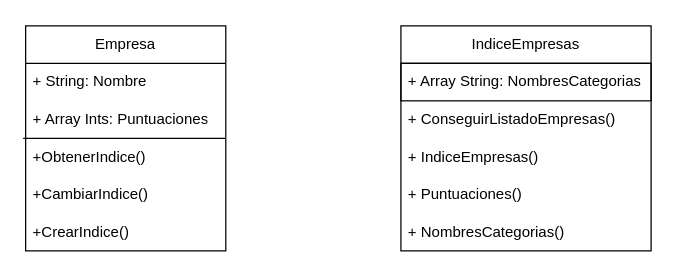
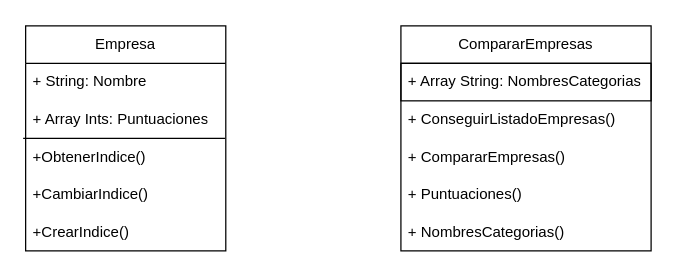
  <mxCell id="0" />
  <mxCell id="1" parent="0" />
- <mxCell id="2" value="IndiceEmpresas" style="swimlane;fontStyle=0;childLayout=stackLayout;horizontal=1;startSize=30;horizontalStack=0;resizeParent=1;resizeParentMax=0;resizeLast=0;collapsible=1;marginBottom=0;whiteSpace=wrap;html=1;" vertex="1" parent="1"><mxGeometry x="320" y="20" width="200" height="180" as="geometry" /></mxCell>
+ <mxCell id="2" value="CompararEmpresas" style="swimlane;fontStyle=0;childLayout=stackLayout;horizontal=1;startSize=30;horizontalStack=0;resizeParent=1;resizeParentMax=0;resizeLast=0;collapsible=1;marginBottom=0;whiteSpace=wrap;html=1;" vertex="1" parent="1"><mxGeometry x="320" y="20" width="200" height="180" as="geometry" /></mxCell>
  <mxCell id="3" value="+ Array String: NombresCategorias" style="text;strokeColor=default;fillColor=none;align=left;verticalAlign=middle;spacingLeft=4;spacingRight=4;overflow=hidden;points=[[0,0.5],[1,0.5]];portConstraint=eastwest;rotatable=0;whiteSpace=wrap;html=1;" vertex="1" parent="2"><mxGeometry y="30" width="200" height="30" as="geometry" /></mxCell>
  <mxCell id="4" value="+ ConseguirListadoEmpresas()" style="text;strokeColor=none;fillColor=none;align=left;verticalAlign=middle;spacingLeft=4;spacingRight=4;overflow=hidden;points=[[0,0.5],[1,0.5]];portConstraint=eastwest;rotatable=0;whiteSpace=wrap;html=1;" vertex="1" parent="2"><mxGeometry y="60" width="200" height="30" as="geometry" /></mxCell>
- <mxCell id="5" value="+ IndiceEmpresas()" style="text;strokeColor=none;fillColor=none;align=left;verticalAlign=middle;spacingLeft=4;spacingRight=4;overflow=hidden;points=[[0,0.5],[1,0.5]];portConstraint=eastwest;rotatable=0;whiteSpace=wrap;html=1;" vertex="1" parent="2"><mxGeometry y="90" width="200" height="30" as="geometry" /></mxCell>
+ <mxCell id="5" value="+ CompararEmpresas()" style="text;strokeColor=none;fillColor=none;align=left;verticalAlign=middle;spacingLeft=4;spacingRight=4;overflow=hidden;points=[[0,0.5],[1,0.5]];portConstraint=eastwest;rotatable=0;whiteSpace=wrap;html=1;" vertex="1" parent="2"><mxGeometry y="90" width="200" height="30" as="geometry" /></mxCell>
  <mxCell id="6" value="+ Puntuaciones()" style="text;strokeColor=none;fillColor=none;align=left;verticalAlign=middle;spacingLeft=4;spacingRight=4;overflow=hidden;points=[[0,0.5],[1,0.5]];portConstraint=eastwest;rotatable=0;whiteSpace=wrap;html=1;" vertex="1" parent="2"><mxGeometry y="120" width="200" height="30" as="geometry" /></mxCell>
  <mxCell id="7" value="+ NombresCategorias()" style="text;strokeColor=none;fillColor=none;align=left;verticalAlign=middle;spacingLeft=4;spacingRight=4;overflow=hidden;points=[[0,0.5],[1,0.5]];portConstraint=eastwest;rotatable=0;whiteSpace=wrap;html=1;" vertex="1" parent="2"><mxGeometry y="150" width="200" height="30" as="geometry" /></mxCell>
  <mxCell id="8" value="Empresa" style="swimlane;fontStyle=0;childLayout=stackLayout;horizontal=1;startSize=30;horizontalStack=0;resizeParent=1;resizeParentMax=0;resizeLast=0;collapsible=1;marginBottom=0;whiteSpace=wrap;html=1;" vertex="1" parent="1"><mxGeometry x="20" y="20" width="160" height="180" as="geometry" /></mxCell>
  <mxCell id="9" value="+ String: Nombre" style="text;strokeColor=none;fillColor=none;align=left;verticalAlign=middle;spacingLeft=4;spacingRight=4;overflow=hidden;points=[[0,0.5],[1,0.5]];portConstraint=eastwest;rotatable=0;whiteSpace=wrap;html=1;" vertex="1" parent="8"><mxGeometry y="30" width="160" height="30" as="geometry" /></mxCell>
  <mxCell id="10" value="+ Array Ints: Puntuaciones" style="text;strokeColor=none;fillColor=none;align=left;verticalAlign=middle;spacingLeft=4;spacingRight=4;overflow=hidden;points=[[0,0.5],[1,0.5]];portConstraint=eastwest;rotatable=0;whiteSpace=wrap;html=1;" vertex="1" parent="8"><mxGeometry y="60" width="160" height="30" as="geometry" /></mxCell>
  <mxCell id="11" value="+ObtenerIndice()" style="text;strokeColor=none;fillColor=none;align=left;verticalAlign=middle;spacingLeft=4;spacingRight=4;overflow=hidden;points=[[0,0.5],[1,0.5]];portConstraint=eastwest;rotatable=0;whiteSpace=wrap;html=1;" vertex="1" parent="8"><mxGeometry y="90" width="160" height="30" as="geometry" /></mxCell>
  <mxCell id="12" value="+CambiarIndice()" style="text;strokeColor=none;fillColor=none;align=left;verticalAlign=middle;spacingLeft=4;spacingRight=4;overflow=hidden;points=[[0,0.5],[1,0.5]];portConstraint=eastwest;rotatable=0;whiteSpace=wrap;html=1;" vertex="1" parent="8"><mxGeometry y="120" width="160" height="30" as="geometry" /></mxCell>
  <mxCell id="13" value="" style="endArrow=none;html=1;rounded=0;entryX=0.996;entryY=0;entryDx=0;entryDy=0;entryPerimeter=0;" edge="1" parent="8" target="11"><mxGeometry width="50" height="50" relative="1" as="geometry"><mxPoint x="-2" y="90" as="sourcePoint" /><mxPoint x="290" y="60" as="targetPoint" /></mxGeometry></mxCell>
  <mxCell id="14" value="+CrearIndice()" style="text;strokeColor=none;fillColor=none;align=left;verticalAlign=middle;spacingLeft=4;spacingRight=4;overflow=hidden;points=[[0,0.5],[1,0.5]];portConstraint=eastwest;rotatable=0;whiteSpace=wrap;html=1;" vertex="1" parent="8"><mxGeometry y="150" width="160" height="30" as="geometry" /></mxCell>
